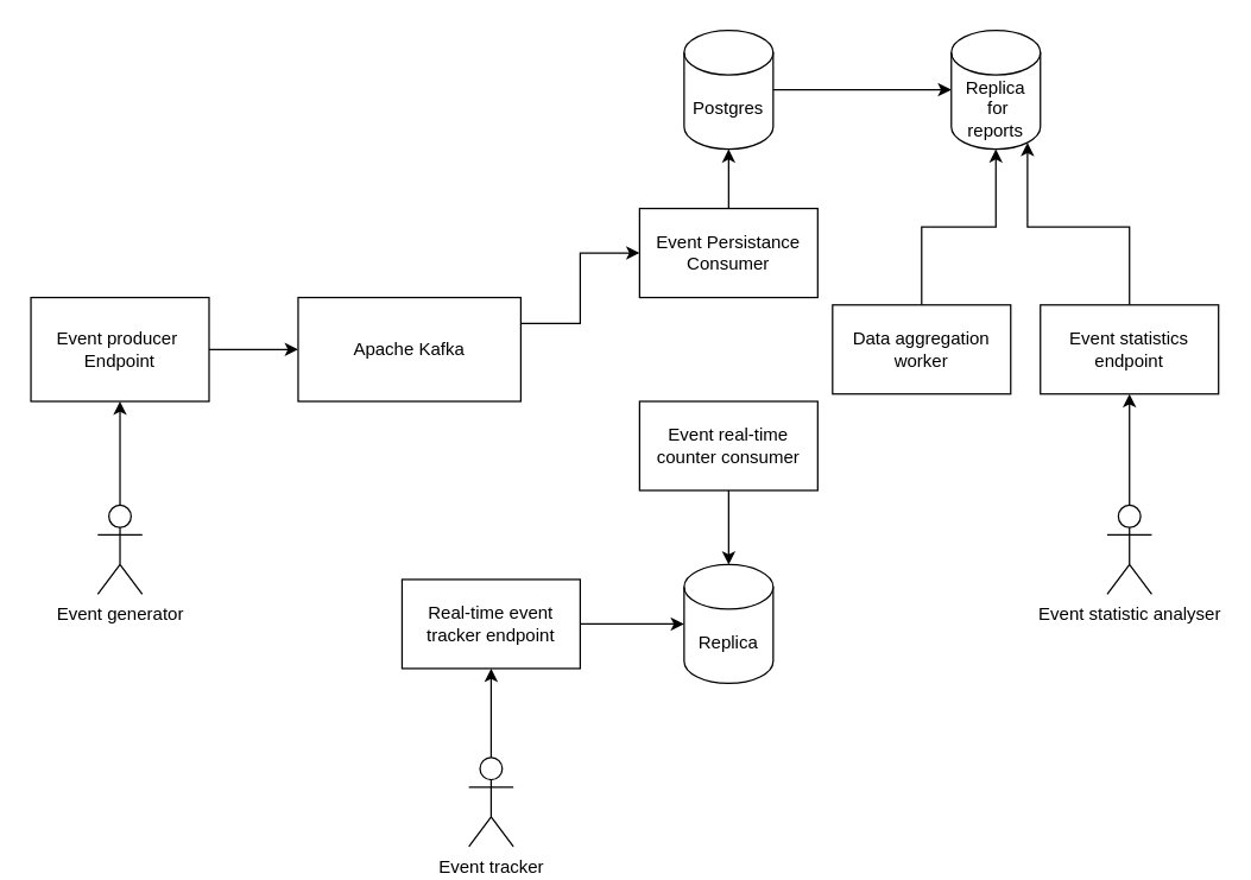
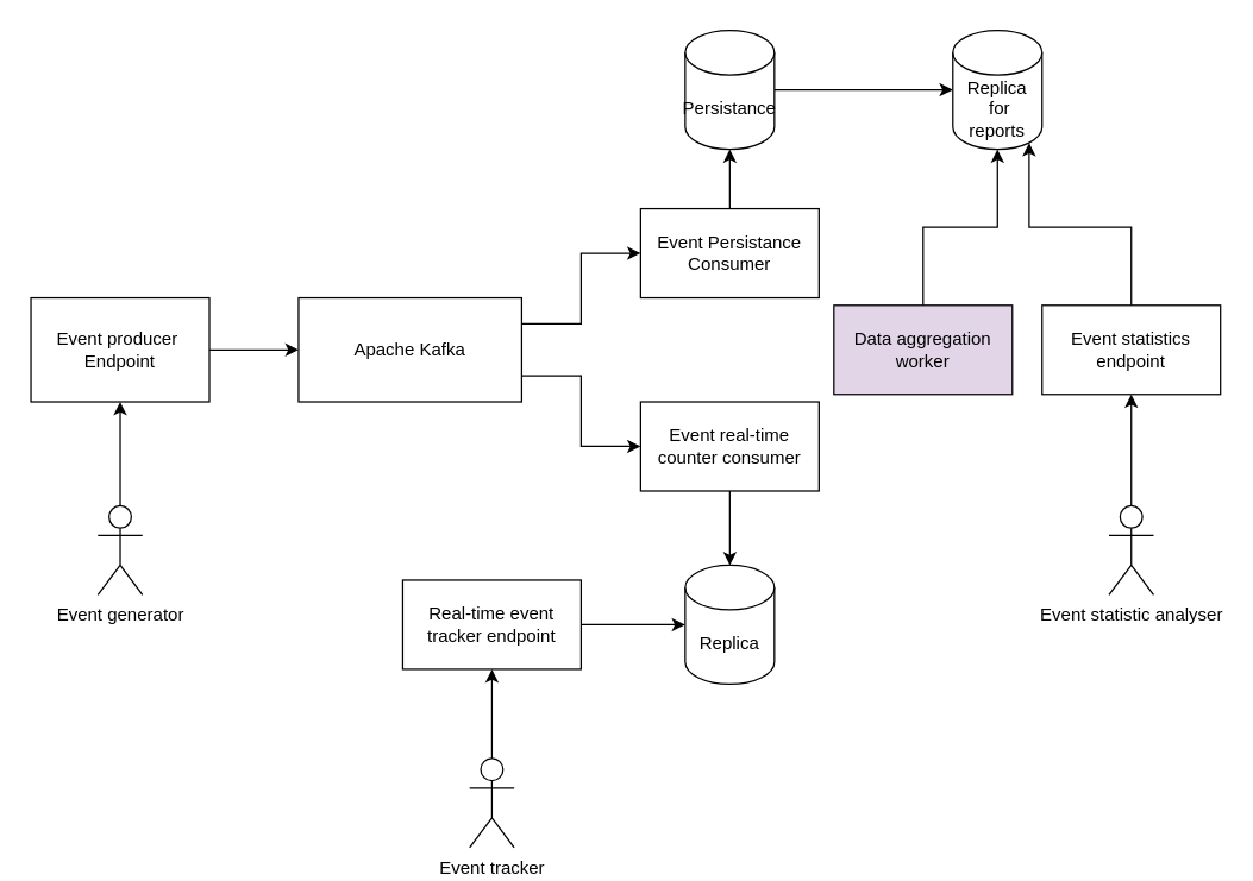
  <mxCell id="0" />
  <mxCell id="1" parent="0" />
  <mxCell id="2" style="edgeStyle=orthogonalEdgeStyle;rounded=0;orthogonalLoop=1;jettySize=auto;html=1;exitX=1;exitY=0.5;exitDx=0;exitDy=0;entryX=0;entryY=0.5;entryDx=0;entryDy=0;" edge="1" parent="1" source="3" target="6"><mxGeometry relative="1" as="geometry" /></mxCell>
  <mxCell id="3" value="Event producer&amp;nbsp;&lt;br&gt;Endpoint" style="rounded=0;whiteSpace=wrap;html=1;" vertex="1" parent="1"><mxGeometry x="20" y="200" width="120" height="70" as="geometry" /></mxCell>
  <mxCell id="4" style="edgeStyle=orthogonalEdgeStyle;rounded=0;orthogonalLoop=1;jettySize=auto;html=1;exitX=1;exitY=0.25;exitDx=0;exitDy=0;entryX=0;entryY=0.5;entryDx=0;entryDy=0;" edge="1" parent="1" source="6" target="8"><mxGeometry relative="1" as="geometry" /></mxCell>
+ <mxCell id="5" style="edgeStyle=orthogonalEdgeStyle;rounded=0;orthogonalLoop=1;jettySize=auto;html=1;exitX=1;exitY=0.75;exitDx=0;exitDy=0;entryX=0;entryY=0.5;entryDx=0;entryDy=0;" edge="1" parent="1" source="6" target="10"><mxGeometry relative="1" as="geometry" /></mxCell>
  <mxCell id="6" value="Apache Kafka" style="rounded=0;whiteSpace=wrap;html=1;" vertex="1" parent="1"><mxGeometry x="200" y="200" width="150" height="70" as="geometry" /></mxCell>
  <mxCell id="7" style="edgeStyle=orthogonalEdgeStyle;rounded=0;orthogonalLoop=1;jettySize=auto;html=1;exitX=0.5;exitY=0;exitDx=0;exitDy=0;entryX=0.5;entryY=1;entryDx=0;entryDy=0;entryPerimeter=0;" edge="1" parent="1" source="8" target="12"><mxGeometry relative="1" as="geometry" /></mxCell>
  <mxCell id="8" value="Event Persistance Consumer" style="rounded=0;whiteSpace=wrap;html=1;" vertex="1" parent="1"><mxGeometry x="430" y="140" width="120" height="60" as="geometry" /></mxCell>
  <mxCell id="9" style="edgeStyle=orthogonalEdgeStyle;rounded=0;orthogonalLoop=1;jettySize=auto;html=1;exitX=0.5;exitY=1;exitDx=0;exitDy=0;entryX=0.5;entryY=0;entryDx=0;entryDy=0;entryPerimeter=0;" edge="1" parent="1" source="10" target="13"><mxGeometry relative="1" as="geometry" /></mxCell>
  <mxCell id="10" value="Event real-time&lt;br&gt;counter consumer" style="rounded=0;whiteSpace=wrap;html=1;" vertex="1" parent="1"><mxGeometry x="430" y="270" width="120" height="60" as="geometry" /></mxCell>
  <mxCell id="11" style="edgeStyle=orthogonalEdgeStyle;rounded=0;orthogonalLoop=1;jettySize=auto;html=1;exitX=1;exitY=0.5;exitDx=0;exitDy=0;exitPerimeter=0;entryX=0;entryY=0.5;entryDx=0;entryDy=0;entryPerimeter=0;" edge="1" parent="1" source="12" target="16"><mxGeometry relative="1" as="geometry" /></mxCell>
- <mxCell id="12" value="Postgres" style="shape=cylinder3;whiteSpace=wrap;html=1;boundedLbl=1;backgroundOutline=1;size=15;" vertex="1" parent="1"><mxGeometry x="460" y="20" width="60" height="80" as="geometry" /></mxCell>
+ <mxCell id="12" value="Persistance" style="shape=cylinder3;whiteSpace=wrap;html=1;boundedLbl=1;backgroundOutline=1;size=15;" vertex="1" parent="1"><mxGeometry x="460" y="20" width="60" height="80" as="geometry" /></mxCell>
  <mxCell id="13" value="Replica" style="shape=cylinder3;whiteSpace=wrap;html=1;boundedLbl=1;backgroundOutline=1;size=15;" vertex="1" parent="1"><mxGeometry x="460" y="380" width="60" height="80" as="geometry" /></mxCell>
  <mxCell id="14" style="edgeStyle=orthogonalEdgeStyle;rounded=0;orthogonalLoop=1;jettySize=auto;html=1;exitX=1;exitY=0.5;exitDx=0;exitDy=0;entryX=0;entryY=0.5;entryDx=0;entryDy=0;entryPerimeter=0;" edge="1" parent="1" source="15" target="13"><mxGeometry relative="1" as="geometry" /></mxCell>
  <mxCell id="15" value="Real-time event tracker endpoint" style="rounded=0;whiteSpace=wrap;html=1;" vertex="1" parent="1"><mxGeometry x="270" y="390" width="120" height="60" as="geometry" /></mxCell>
  <mxCell id="16" value="Replica &amp;nbsp;for reports" style="shape=cylinder3;whiteSpace=wrap;html=1;boundedLbl=1;backgroundOutline=1;size=15;" vertex="1" parent="1"><mxGeometry x="640" y="20" width="60" height="80" as="geometry" /></mxCell>
  <mxCell id="17" style="edgeStyle=orthogonalEdgeStyle;rounded=0;orthogonalLoop=1;jettySize=auto;html=1;exitX=0.5;exitY=0;exitDx=0;exitDy=0;entryX=0.5;entryY=1;entryDx=0;entryDy=0;entryPerimeter=0;" edge="1" parent="1" source="18" target="16"><mxGeometry relative="1" as="geometry" /></mxCell>
- <mxCell id="18" value="Data aggregation&lt;br&gt;worker" style="rounded=0;whiteSpace=wrap;html=1;" vertex="1" parent="1"><mxGeometry x="560" y="205" width="120" height="60" as="geometry" /></mxCell>
+ <mxCell id="18" value="Data aggregation&lt;br&gt;worker" style="rounded=0;whiteSpace=wrap;html=1;fillColor=#e1d5e7;" vertex="1" parent="1"><mxGeometry x="560" y="205" width="120" height="60" as="geometry" /></mxCell>
  <mxCell id="19" style="edgeStyle=orthogonalEdgeStyle;rounded=0;orthogonalLoop=1;jettySize=auto;html=1;exitX=0.5;exitY=0;exitDx=0;exitDy=0;entryX=0.855;entryY=1;entryDx=0;entryDy=-4.35;entryPerimeter=0;" edge="1" parent="1" source="20" target="16"><mxGeometry relative="1" as="geometry" /></mxCell>
  <mxCell id="20" value="Event statistics endpoint" style="rounded=0;whiteSpace=wrap;html=1;" vertex="1" parent="1"><mxGeometry x="700" y="205" width="120" height="60" as="geometry" /></mxCell>
  <mxCell id="21" style="edgeStyle=orthogonalEdgeStyle;rounded=0;orthogonalLoop=1;jettySize=auto;html=1;exitX=0.5;exitY=0;exitDx=0;exitDy=0;exitPerimeter=0;" edge="1" parent="1" source="22" target="3"><mxGeometry relative="1" as="geometry" /></mxCell>
  <mxCell id="22" value="Event generator" style="shape=umlActor;verticalLabelPosition=bottom;verticalAlign=top;html=1;outlineConnect=0;" vertex="1" parent="1"><mxGeometry x="65" y="340" width="30" height="60" as="geometry" /></mxCell>
  <mxCell id="23" style="edgeStyle=orthogonalEdgeStyle;rounded=0;orthogonalLoop=1;jettySize=auto;html=1;exitX=0.5;exitY=0;exitDx=0;exitDy=0;exitPerimeter=0;entryX=0.5;entryY=1;entryDx=0;entryDy=0;" edge="1" parent="1" source="24" target="15"><mxGeometry relative="1" as="geometry" /></mxCell>
  <mxCell id="24" value="Event tracker" style="shape=umlActor;verticalLabelPosition=bottom;verticalAlign=top;html=1;outlineConnect=0;" vertex="1" parent="1"><mxGeometry x="315" y="510" width="30" height="60" as="geometry" /></mxCell>
  <mxCell id="25" style="edgeStyle=orthogonalEdgeStyle;rounded=0;orthogonalLoop=1;jettySize=auto;html=1;exitX=0.5;exitY=0;exitDx=0;exitDy=0;exitPerimeter=0;entryX=0.5;entryY=1;entryDx=0;entryDy=0;" edge="1" parent="1" source="26" target="20"><mxGeometry relative="1" as="geometry" /></mxCell>
  <mxCell id="26" value="Event statistic analyser&lt;br&gt;" style="shape=umlActor;verticalLabelPosition=bottom;verticalAlign=top;html=1;outlineConnect=0;" vertex="1" parent="1"><mxGeometry x="745" y="340" width="30" height="60" as="geometry" /></mxCell>
